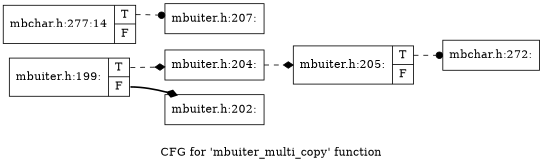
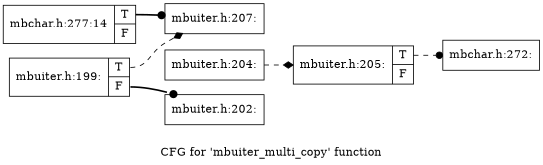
  digraph {
    label="CFG for 'mbuiter_multi_copy' function"
    rankdir=LR
    node [shape=record]
    edge [arrowhead=diamond style=dashed tailport=s0]
    n1 [label="{mbuiter.h:199:|{<s0>T|<s1>F}}"]
    n2 [label="{mbuiter.h:204:}"]
    n3 [label="{mbuiter.h:202:}"]
    n4 [label="{mbuiter.h:205:|{<s0>T|<s1>F}}"]
    n5 [label="{mbchar.h:272:}"]
    n6 [label="{mbchar.h:277:14|{<s0>T|<s1>F}}"]
    n7 [label="{mbuiter.h:207:}"]
-   n1 -> n2
-   n1 -> n3 [style=bold tailport=s1]
+   n1 -> n7
+   n1 -> n3 [arrowhead=dot style=bold tailport=s1]
    n2 -> n4 [tailport=""]
    n4 -> n5 [arrowhead=dot]
-   n6 -> n7 [arrowhead=dot]
+   n6 -> n7 [arrowhead=dot style=bold]
  }
